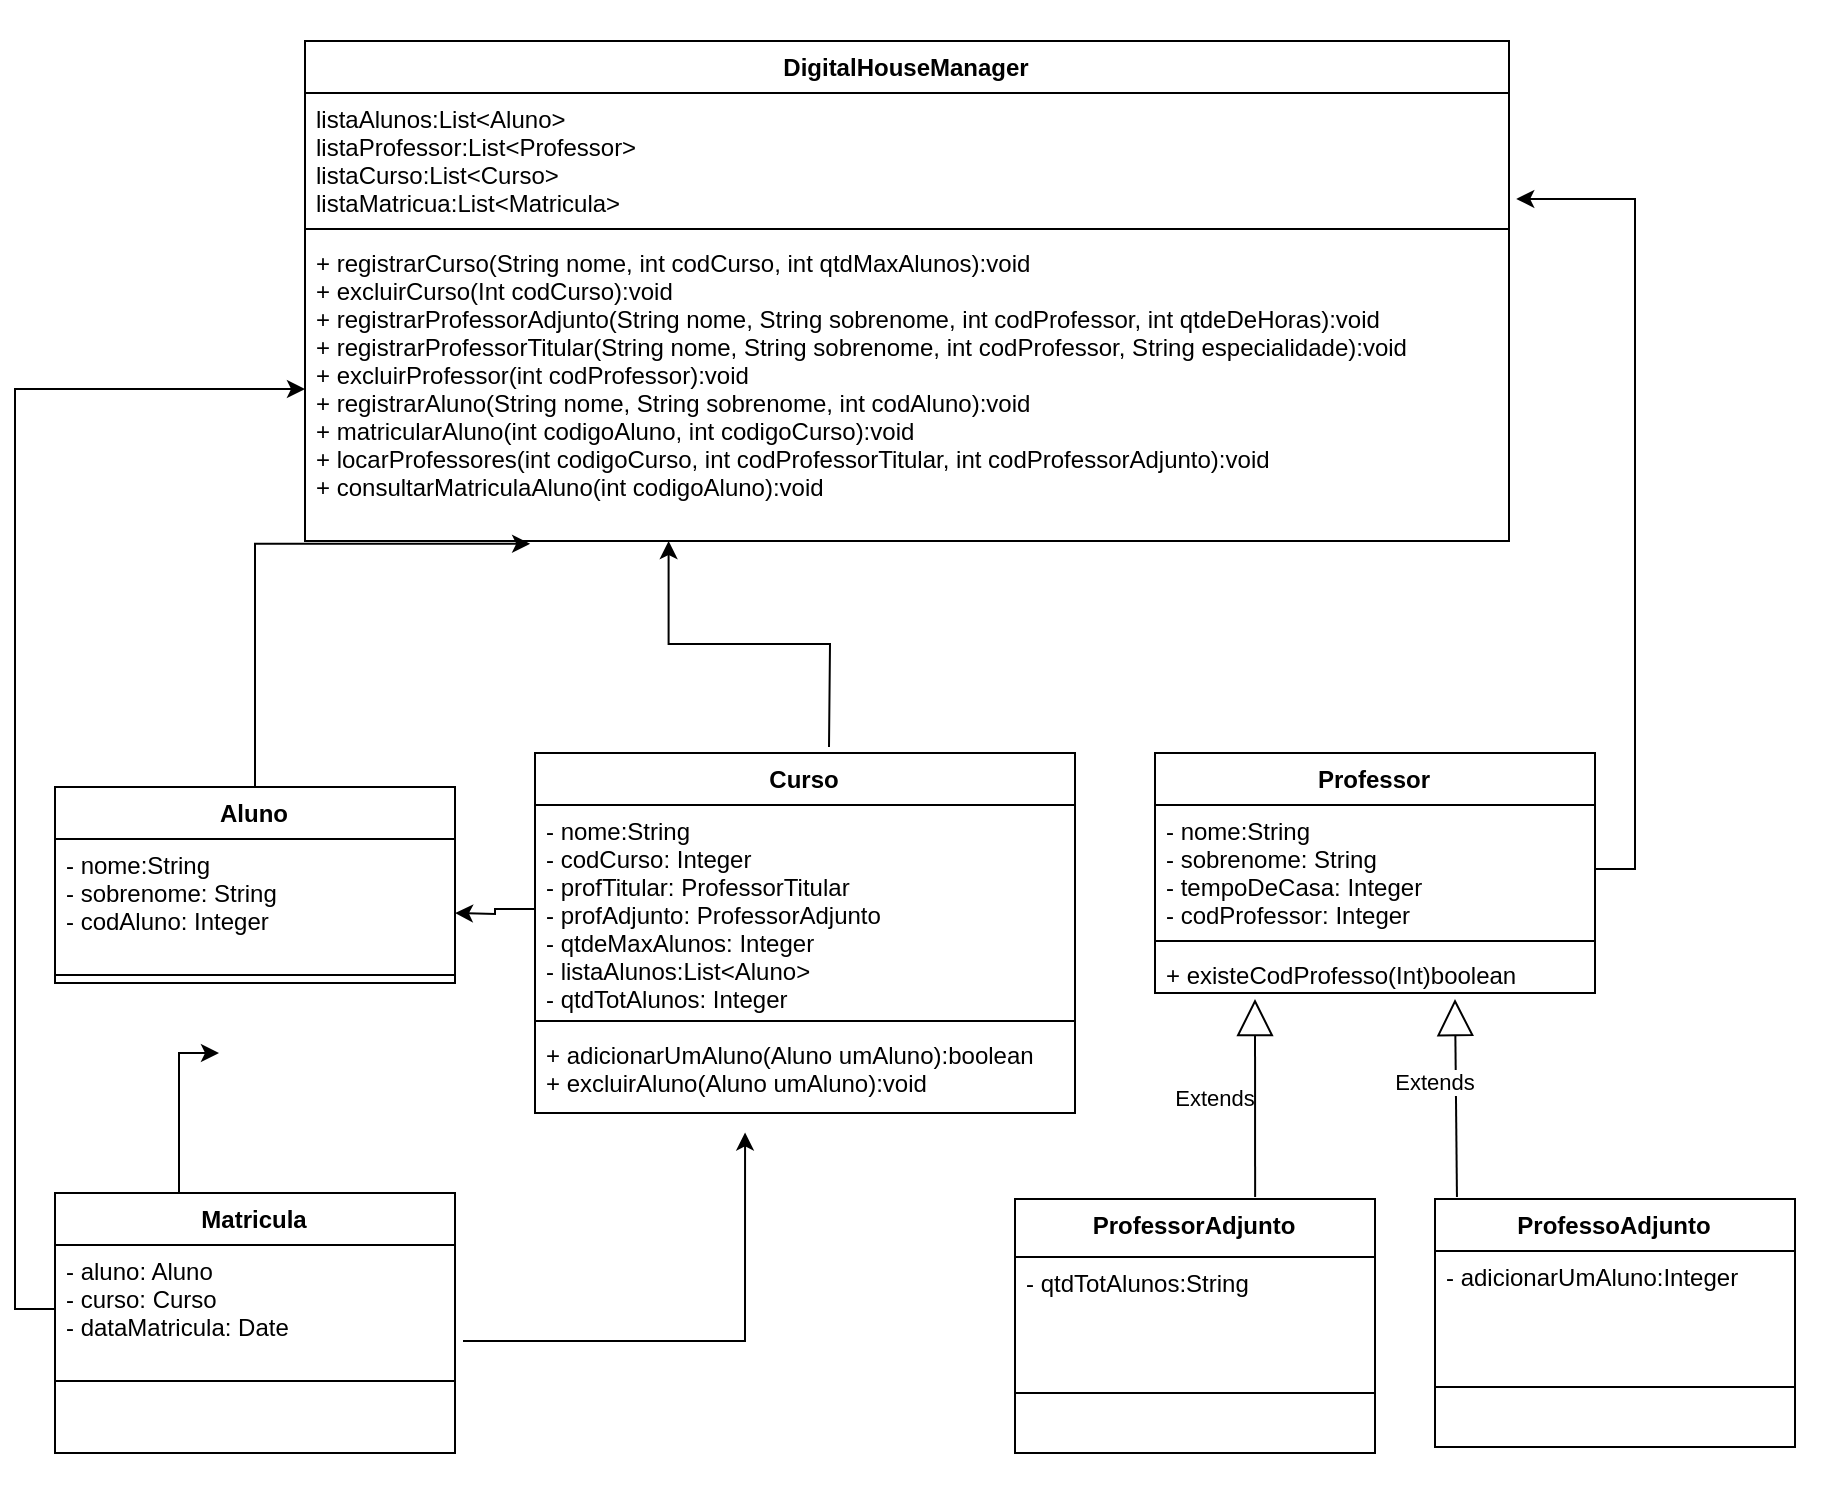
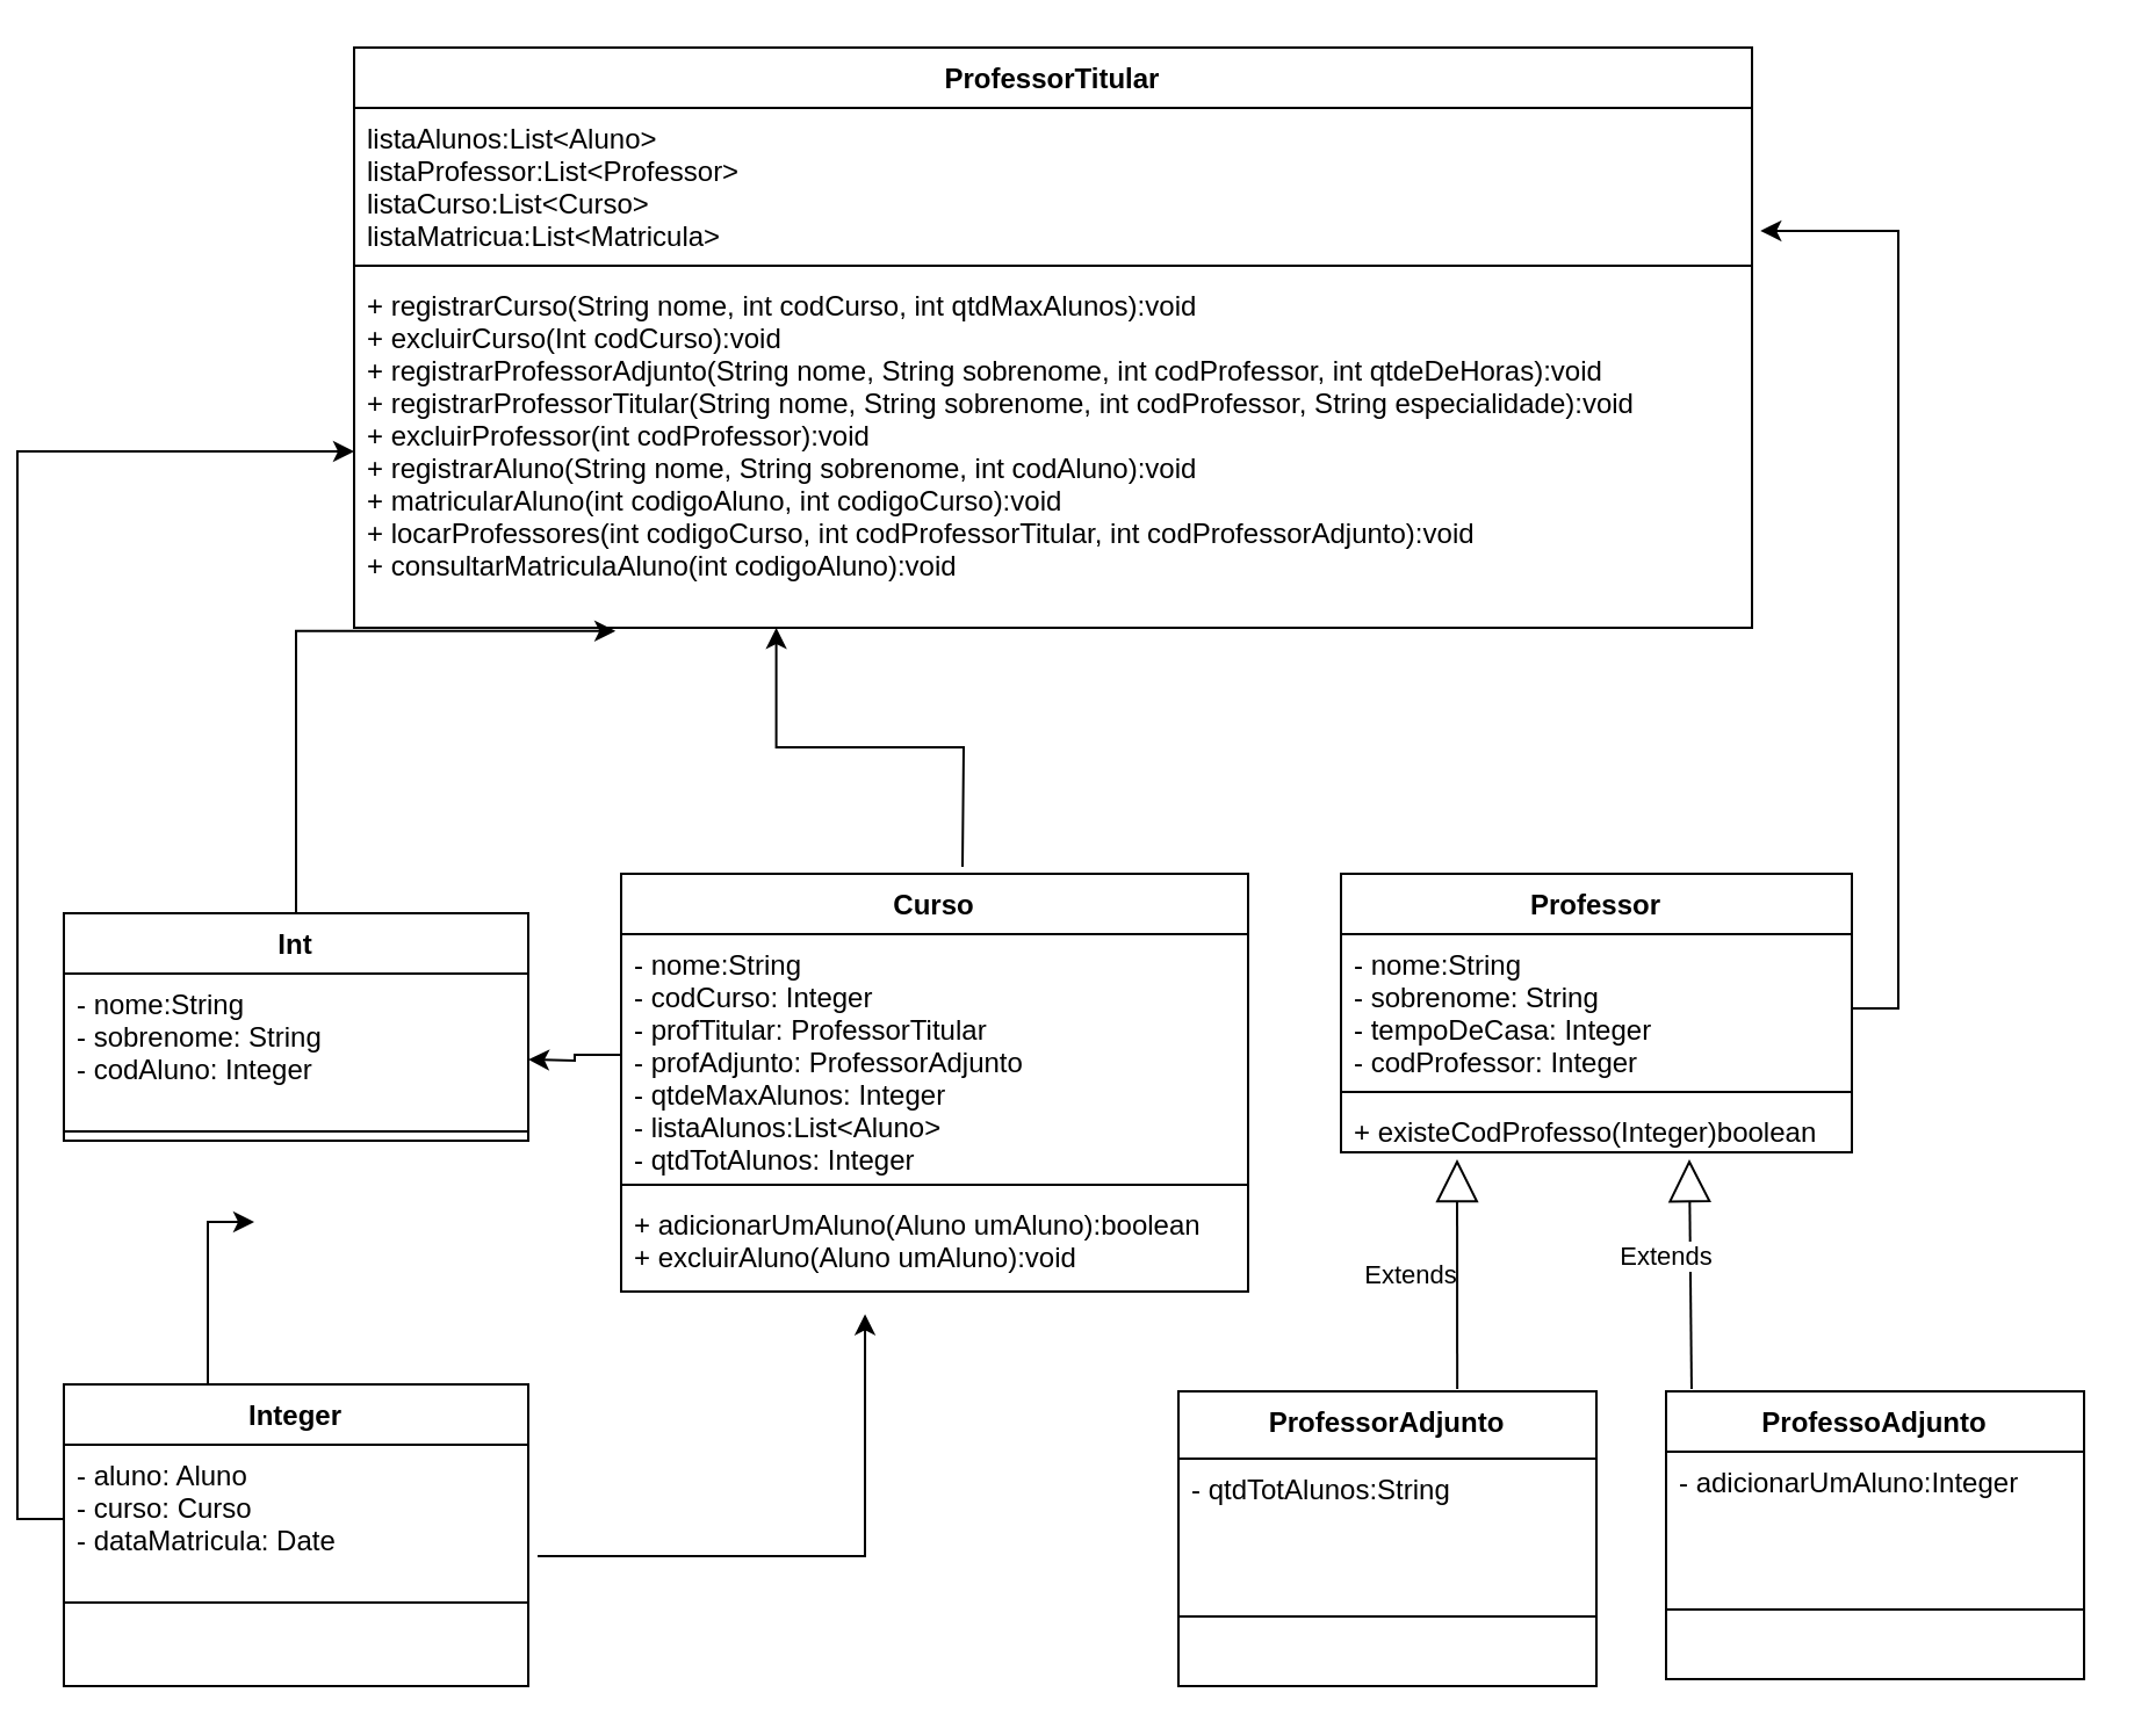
  <mxCell id="0" />
  <mxCell id="1" parent="0" />
  <mxCell id="2" style="edgeStyle=orthogonalEdgeStyle;rounded=0;orthogonalLoop=1;jettySize=auto;html=1;exitX=0.5;exitY=0;exitDx=0;exitDy=0;entryX=0.187;entryY=1.009;entryDx=0;entryDy=0;entryPerimeter=0;" parent="1" source="3" target="35" edge="1"><mxGeometry relative="1" as="geometry"><mxPoint x="347" y="230" as="targetPoint" /></mxGeometry></mxCell>
- <mxCell id="3" value="Aluno&#10;" style="swimlane;fontStyle=1;align=center;verticalAlign=top;childLayout=stackLayout;horizontal=1;startSize=26;horizontalStack=0;resizeParent=1;resizeParentMax=0;resizeLast=0;collapsible=1;marginBottom=0;" parent="1" vertex="1"><mxGeometry x="20" y="393" width="200" height="98" as="geometry" /></mxCell>
+ <mxCell id="3" value="Int&#10;" style="swimlane;fontStyle=1;align=center;verticalAlign=top;childLayout=stackLayout;horizontal=1;startSize=26;horizontalStack=0;resizeParent=1;resizeParentMax=0;resizeLast=0;collapsible=1;marginBottom=0;" parent="1" vertex="1"><mxGeometry x="20" y="393" width="200" height="98" as="geometry" /></mxCell>
  <mxCell id="4" value="- nome:String&#10;- sobrenome: String&#10;- codAluno: Integer" style="text;strokeColor=none;fillColor=none;align=left;verticalAlign=top;spacingLeft=4;spacingRight=4;overflow=hidden;rotatable=0;points=[[0,0.5],[1,0.5]];portConstraint=eastwest;" parent="3" vertex="1"><mxGeometry y="26" width="200" height="64" as="geometry" /></mxCell>
  <mxCell id="5" value="" style="line;strokeWidth=1;fillColor=none;align=left;verticalAlign=middle;spacingTop=-1;spacingLeft=3;spacingRight=3;rotatable=0;labelPosition=right;points=[];portConstraint=eastwest;" parent="3" vertex="1"><mxGeometry y="90" width="200" height="8" as="geometry" /></mxCell>
  <mxCell id="6" style="edgeStyle=orthogonalEdgeStyle;rounded=0;orthogonalLoop=1;jettySize=auto;html=1;entryX=0.302;entryY=1;entryDx=0;entryDy=0;entryPerimeter=0;" parent="1" target="35" edge="1"><mxGeometry relative="1" as="geometry"><mxPoint x="407" y="373" as="sourcePoint" /></mxGeometry></mxCell>
  <mxCell id="7" value="Curso&#10;" style="swimlane;fontStyle=1;align=center;verticalAlign=top;childLayout=stackLayout;horizontal=1;startSize=26;horizontalStack=0;resizeParent=1;resizeParentMax=0;resizeLast=0;collapsible=1;marginBottom=0;" parent="1" vertex="1"><mxGeometry x="260" y="376" width="270" height="180" as="geometry" /></mxCell>
  <mxCell id="8" value="- nome:String&#10;- codCurso: Integer&#10;- profTitular: ProfessorTitular&#10;- profAdjunto: ProfessorAdjunto&#10;- qtdeMaxAlunos: Integer&#10;- listaAlunos:List&lt;Aluno&gt;&#10;- qtdTotAlunos: Integer&#10;" style="text;strokeColor=none;fillColor=none;align=left;verticalAlign=top;spacingLeft=4;spacingRight=4;overflow=hidden;rotatable=0;points=[[0,0.5],[1,0.5]];portConstraint=eastwest;" parent="7" vertex="1"><mxGeometry y="26" width="270" height="104" as="geometry" /></mxCell>
  <mxCell id="9" value="" style="line;strokeWidth=1;fillColor=none;align=left;verticalAlign=middle;spacingTop=-1;spacingLeft=3;spacingRight=3;rotatable=0;labelPosition=right;points=[];portConstraint=eastwest;" parent="7" vertex="1"><mxGeometry y="130" width="270" height="8" as="geometry" /></mxCell>
  <mxCell id="10" value="+ adicionarUmAluno(Aluno umAluno):boolean&#10;+ excluirAluno(Aluno umAluno):void&#10;&#10;&#10;&#10;" style="text;strokeColor=none;fillColor=none;align=left;verticalAlign=top;spacingLeft=4;spacingRight=4;overflow=hidden;rotatable=0;points=[[0,0.5],[1,0.5]];portConstraint=eastwest;" parent="7" vertex="1"><mxGeometry y="138" width="270" height="42" as="geometry" /></mxCell>
  <mxCell id="11" value="Professor" style="swimlane;fontStyle=1;align=center;verticalAlign=top;childLayout=stackLayout;horizontal=1;startSize=26;horizontalStack=0;resizeParent=1;resizeParentMax=0;resizeLast=0;collapsible=1;marginBottom=0;" parent="1" vertex="1"><mxGeometry x="570" y="376" width="220" height="120" as="geometry" /></mxCell>
  <mxCell id="12" value="- nome:String&#10;- sobrenome: String&#10;- tempoDeCasa: Integer&#10;- codProfessor: Integer" style="text;strokeColor=none;fillColor=none;align=left;verticalAlign=top;spacingLeft=4;spacingRight=4;overflow=hidden;rotatable=0;points=[[0,0.5],[1,0.5]];portConstraint=eastwest;" parent="11" vertex="1"><mxGeometry y="26" width="220" height="64" as="geometry" /></mxCell>
  <mxCell id="13" value="" style="line;strokeWidth=1;fillColor=none;align=left;verticalAlign=middle;spacingTop=-1;spacingLeft=3;spacingRight=3;rotatable=0;labelPosition=right;points=[];portConstraint=eastwest;" parent="11" vertex="1"><mxGeometry y="90" width="220" height="8" as="geometry" /></mxCell>
- <mxCell id="14" value="+ existeCodProfesso(Int)boolean" style="text;strokeColor=none;fillColor=none;align=left;verticalAlign=top;spacingLeft=4;spacingRight=4;overflow=hidden;rotatable=0;points=[[0,0.5],[1,0.5]];portConstraint=eastwest;" parent="11" vertex="1"><mxGeometry y="98" width="220" height="22" as="geometry" /></mxCell>
+ <mxCell id="14" value="+ existeCodProfesso(Integer)boolean" style="text;strokeColor=none;fillColor=none;align=left;verticalAlign=top;spacingLeft=4;spacingRight=4;overflow=hidden;rotatable=0;points=[[0,0.5],[1,0.5]];portConstraint=eastwest;" parent="11" vertex="1"><mxGeometry y="98" width="220" height="22" as="geometry" /></mxCell>
  <mxCell id="15" value="ProfessorAdjunto" style="swimlane;fontStyle=1;align=center;verticalAlign=top;childLayout=stackLayout;horizontal=1;startSize=29;horizontalStack=0;resizeParent=1;resizeParentMax=0;resizeLast=0;collapsible=1;marginBottom=0;" parent="1" vertex="1"><mxGeometry x="500" y="599" width="180" height="127" as="geometry"><mxRectangle x="400" y="270" width="70" height="26" as="alternateBounds" /></mxGeometry></mxCell>
  <mxCell id="16" value="- qtdTotAlunos:String" style="text;strokeColor=none;fillColor=none;align=left;verticalAlign=top;spacingLeft=4;spacingRight=4;overflow=hidden;rotatable=0;points=[[0,0.5],[1,0.5]];portConstraint=eastwest;" parent="15" vertex="1"><mxGeometry y="29" width="180" height="64" as="geometry" /></mxCell>
  <mxCell id="17" value="" style="line;strokeWidth=1;fillColor=none;align=left;verticalAlign=middle;spacingTop=-1;spacingLeft=3;spacingRight=3;rotatable=0;labelPosition=right;points=[];portConstraint=eastwest;" parent="15" vertex="1"><mxGeometry y="93" width="180" height="8" as="geometry" /></mxCell>
  <mxCell id="18" value=" " style="text;strokeColor=none;fillColor=none;align=left;verticalAlign=top;spacingLeft=4;spacingRight=4;overflow=hidden;rotatable=0;points=[[0,0.5],[1,0.5]];portConstraint=eastwest;" parent="15" vertex="1"><mxGeometry y="101" width="180" height="26" as="geometry" /></mxCell>
  <mxCell id="19" value="ProfessoAdjunto" style="swimlane;fontStyle=1;align=center;verticalAlign=top;childLayout=stackLayout;horizontal=1;startSize=26;horizontalStack=0;resizeParent=1;resizeParentMax=0;resizeLast=0;collapsible=1;marginBottom=0;" parent="1" vertex="1"><mxGeometry x="710" y="599" width="180" height="124" as="geometry" /></mxCell>
  <mxCell id="20" value="- adicionarUmAluno:Integer" style="text;strokeColor=none;fillColor=none;align=left;verticalAlign=top;spacingLeft=4;spacingRight=4;overflow=hidden;rotatable=0;points=[[0,0.5],[1,0.5]];portConstraint=eastwest;" parent="19" vertex="1"><mxGeometry y="26" width="180" height="64" as="geometry" /></mxCell>
  <mxCell id="21" value="" style="line;strokeWidth=1;fillColor=none;align=left;verticalAlign=middle;spacingTop=-1;spacingLeft=3;spacingRight=3;rotatable=0;labelPosition=right;points=[];portConstraint=eastwest;" parent="19" vertex="1"><mxGeometry y="90" width="180" height="8" as="geometry" /></mxCell>
  <mxCell id="22" value=" " style="text;strokeColor=none;fillColor=none;align=left;verticalAlign=top;spacingLeft=4;spacingRight=4;overflow=hidden;rotatable=0;points=[[0,0.5],[1,0.5]];portConstraint=eastwest;" parent="19" vertex="1"><mxGeometry y="98" width="180" height="26" as="geometry" /></mxCell>
  <mxCell id="23" value="Extends" style="endArrow=block;endSize=16;endFill=0;html=1;exitX=0.061;exitY=-0.008;exitDx=0;exitDy=0;exitPerimeter=0;" parent="1" source="19" edge="1"><mxGeometry x="0.156" y="10" width="160" relative="1" as="geometry"><mxPoint x="720" y="589" as="sourcePoint" /><mxPoint x="720" y="499" as="targetPoint" /><mxPoint as="offset" /></mxGeometry></mxCell>
  <mxCell id="24" value="Extends" style="endArrow=block;endSize=16;endFill=0;html=1;exitX=0.667;exitY=-0.008;exitDx=0;exitDy=0;exitPerimeter=0;" parent="1" source="15" edge="1"><mxGeometry y="20" width="160" relative="1" as="geometry"><mxPoint x="520" y="559" as="sourcePoint" /><mxPoint x="620" y="499" as="targetPoint" /><mxPoint as="offset" /></mxGeometry></mxCell>
  <mxCell id="25" style="edgeStyle=orthogonalEdgeStyle;rounded=0;orthogonalLoop=1;jettySize=auto;html=1;exitX=0;exitY=0.5;exitDx=0;exitDy=0;" parent="1" source="8" edge="1"><mxGeometry relative="1" as="geometry"><mxPoint x="220" y="456" as="targetPoint" /></mxGeometry></mxCell>
  <mxCell id="26" style="edgeStyle=orthogonalEdgeStyle;rounded=0;orthogonalLoop=1;jettySize=auto;html=1;entryX=0.41;entryY=1.094;entryDx=0;entryDy=0;entryPerimeter=0;" parent="1" edge="1"><mxGeometry relative="1" as="geometry"><mxPoint x="82" y="596" as="sourcePoint" /><Array as="points"><mxPoint x="82" y="586" /><mxPoint x="82" y="586" /></Array><mxPoint x="102" y="526" as="targetPoint" /></mxGeometry></mxCell>
  <mxCell id="27" style="edgeStyle=orthogonalEdgeStyle;rounded=0;orthogonalLoop=1;jettySize=auto;html=1;exitX=1.02;exitY=0.75;exitDx=0;exitDy=0;entryX=0.389;entryY=1.231;entryDx=0;entryDy=0;entryPerimeter=0;exitPerimeter=0;" parent="1" source="29" target="10" edge="1"><mxGeometry relative="1" as="geometry"><Array as="points"><mxPoint x="365" y="670" /></Array></mxGeometry></mxCell>
- <mxCell id="28" value="Matricula&#10;" style="swimlane;fontStyle=1;align=center;verticalAlign=top;childLayout=stackLayout;horizontal=1;startSize=26;horizontalStack=0;resizeParent=1;resizeParentMax=0;resizeLast=0;collapsible=1;marginBottom=0;" parent="1" vertex="1"><mxGeometry x="20" y="596" width="200" height="130" as="geometry" /></mxCell>
+ <mxCell id="28" value="Integer&#10;" style="swimlane;fontStyle=1;align=center;verticalAlign=top;childLayout=stackLayout;horizontal=1;startSize=26;horizontalStack=0;resizeParent=1;resizeParentMax=0;resizeLast=0;collapsible=1;marginBottom=0;" parent="1" vertex="1"><mxGeometry x="20" y="596" width="200" height="130" as="geometry" /></mxCell>
  <mxCell id="29" value="- aluno: Aluno&#10;- curso: Curso&#10;- dataMatricula: Date" style="text;strokeColor=none;fillColor=none;align=left;verticalAlign=top;spacingLeft=4;spacingRight=4;overflow=hidden;rotatable=0;points=[[0,0.5],[1,0.5]];portConstraint=eastwest;" parent="28" vertex="1"><mxGeometry y="26" width="200" height="64" as="geometry" /></mxCell>
  <mxCell id="30" value="" style="line;strokeWidth=1;fillColor=none;align=left;verticalAlign=middle;spacingTop=-1;spacingLeft=3;spacingRight=3;rotatable=0;labelPosition=right;points=[];portConstraint=eastwest;" parent="28" vertex="1"><mxGeometry y="90" width="200" height="8" as="geometry" /></mxCell>
  <mxCell id="31" value=" " style="text;strokeColor=none;fillColor=none;align=left;verticalAlign=top;spacingLeft=4;spacingRight=4;overflow=hidden;rotatable=0;points=[[0,0.5],[1,0.5]];portConstraint=eastwest;" parent="28" vertex="1"><mxGeometry y="98" width="200" height="32" as="geometry" /></mxCell>
- <mxCell id="32" value="DigitalHouseManager" style="swimlane;fontStyle=1;align=center;verticalAlign=top;childLayout=stackLayout;horizontal=1;startSize=26;horizontalStack=0;resizeParent=1;resizeParentMax=0;resizeLast=0;collapsible=1;marginBottom=0;" parent="1" vertex="1"><mxGeometry x="145" y="20" width="602" height="250" as="geometry" /></mxCell>
+ <mxCell id="32" value="ProfessorTitular" style="swimlane;fontStyle=1;align=center;verticalAlign=top;childLayout=stackLayout;horizontal=1;startSize=26;horizontalStack=0;resizeParent=1;resizeParentMax=0;resizeLast=0;collapsible=1;marginBottom=0;" parent="1" vertex="1"><mxGeometry x="145" y="20" width="602" height="250" as="geometry" /></mxCell>
  <mxCell id="33" value="listaAlunos:List&lt;Aluno&gt;&#10;listaProfessor:List&lt;Professor&gt;&#10;listaCurso:List&lt;Curso&gt;&#10;listaMatricua:List&lt;Matricula&gt;&#10;" style="text;strokeColor=none;fillColor=none;align=left;verticalAlign=top;spacingLeft=4;spacingRight=4;overflow=hidden;rotatable=0;points=[[0,0.5],[1,0.5]];portConstraint=eastwest;" parent="32" vertex="1"><mxGeometry y="26" width="602" height="64" as="geometry" /></mxCell>
  <mxCell id="34" value="" style="line;strokeWidth=1;fillColor=none;align=left;verticalAlign=middle;spacingTop=-1;spacingLeft=3;spacingRight=3;rotatable=0;labelPosition=right;points=[];portConstraint=eastwest;" parent="32" vertex="1"><mxGeometry y="90" width="602" height="8" as="geometry" /></mxCell>
  <mxCell id="35" value="+ registrarCurso(String nome, int codCurso, int qtdMaxAlunos):void&#10;+ excluirCurso(Int codCurso):void&#10;+ registrarProfessorAdjunto(String nome, String sobrenome, int codProfessor, int qtdeDeHoras):void&#10;+ registrarProfessorTitular(String nome, String sobrenome, int codProfessor, String especialidade):void&#10;+ excluirProfessor(int codProfessor):void&#10;+ registrarAluno(String nome, String sobrenome, int codAluno):void&#10;+ matricularAluno(int codigoAluno, int codigoCurso):void&#10;+ locarProfessores(int codigoCurso, int codProfessorTitular, int codProfessorAdjunto):void&#10;+ consultarMatriculaAluno(int codigoAluno):void&#10;" style="text;strokeColor=none;fillColor=none;align=left;verticalAlign=top;spacingLeft=4;spacingRight=4;overflow=hidden;rotatable=0;points=[[0,0.5],[1,0.5]];portConstraint=eastwest;" parent="32" vertex="1"><mxGeometry y="98" width="602" height="152" as="geometry" /></mxCell>
  <mxCell id="36" style="edgeStyle=orthogonalEdgeStyle;rounded=0;orthogonalLoop=1;jettySize=auto;html=1;exitX=0;exitY=0.5;exitDx=0;exitDy=0;" parent="1" source="29" target="35" edge="1"><mxGeometry relative="1" as="geometry" /></mxCell>
  <mxCell id="37" style="edgeStyle=orthogonalEdgeStyle;rounded=0;orthogonalLoop=1;jettySize=auto;html=1;exitX=1;exitY=0.5;exitDx=0;exitDy=0;entryX=1.006;entryY=0.828;entryDx=0;entryDy=0;entryPerimeter=0;" parent="1" source="12" target="33" edge="1"><mxGeometry relative="1" as="geometry" /></mxCell>
